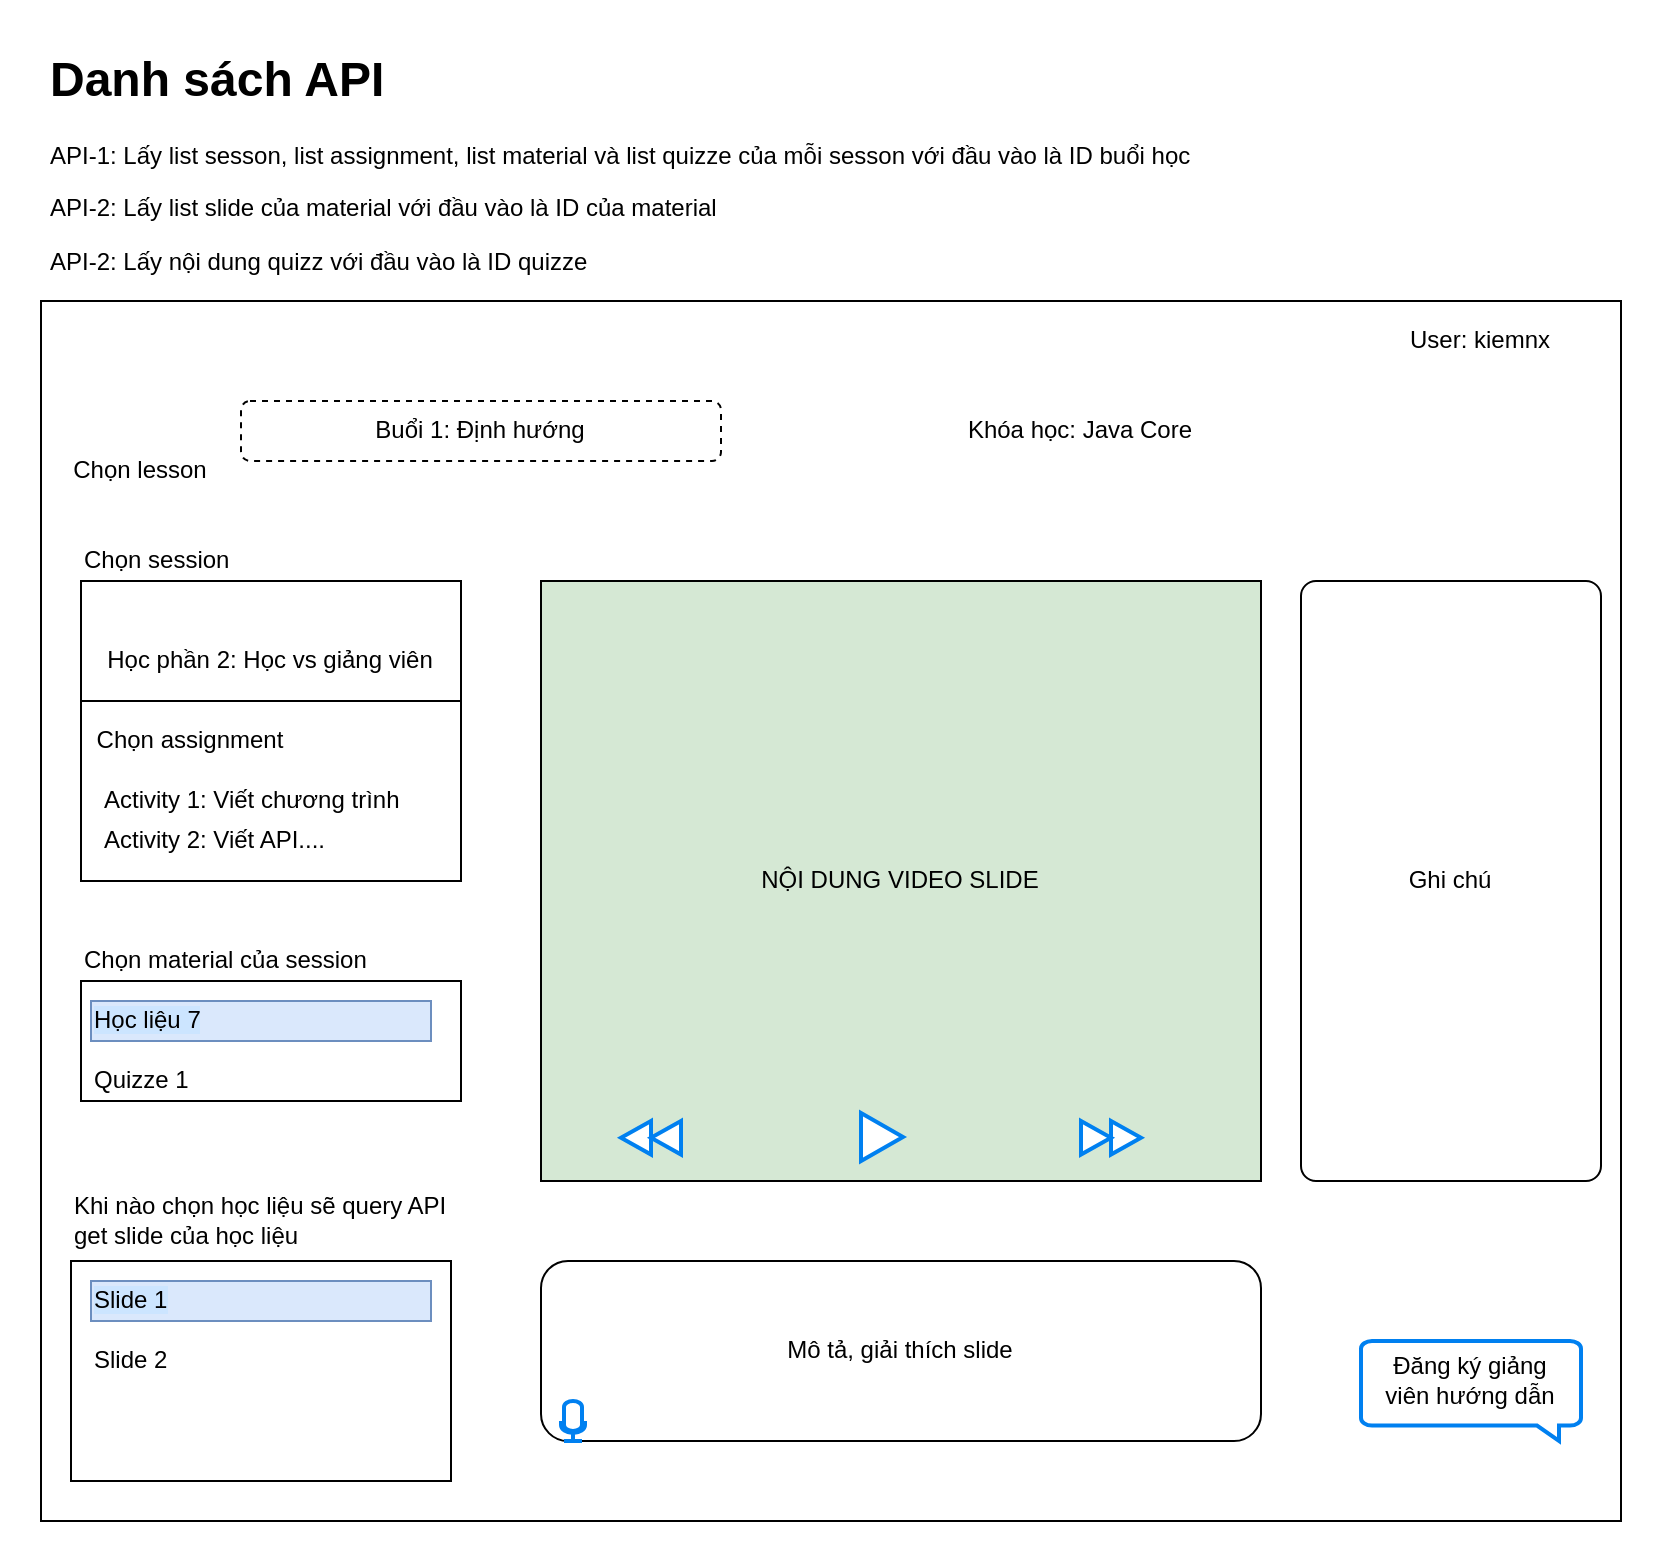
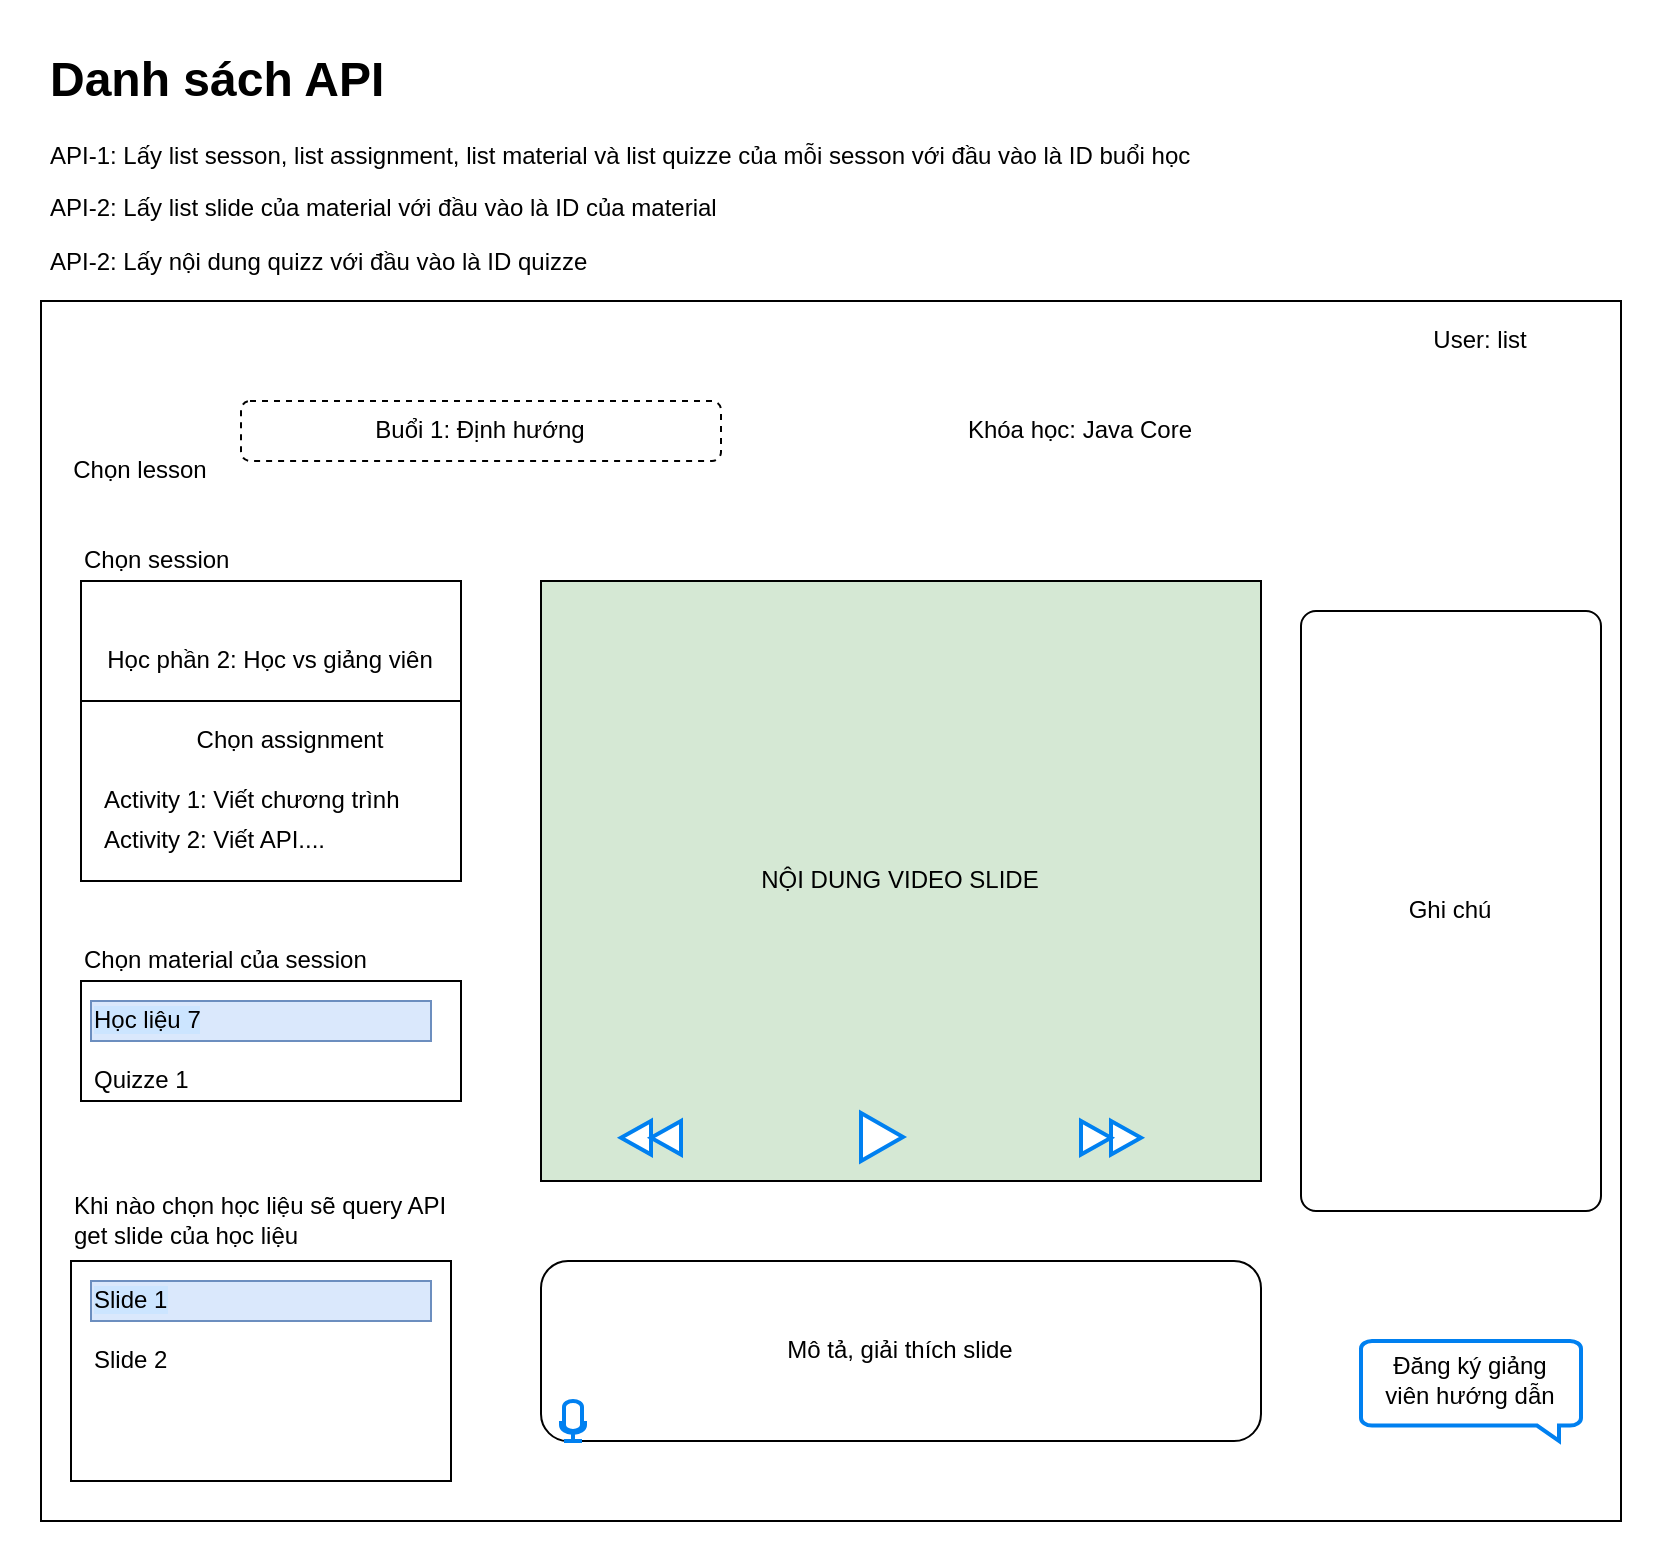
  <mxCell id="0" />
  <mxCell id="1" parent="0" />
  <mxCell id="2" value="" style="rounded=0;whiteSpace=wrap;html=1;" parent="1" vertex="1"><mxGeometry x="20" y="150" width="790" height="610" as="geometry" /></mxCell>
  <mxCell id="3" value="Buổi 1: Định hướng" style="rounded=1;whiteSpace=wrap;html=1;dashed=1;" parent="1" vertex="1"><mxGeometry x="120" y="200" width="240" height="30" as="geometry" /></mxCell>
  <mxCell id="4" value="Chọn lesson" style="text;html=1;strokeColor=none;fillColor=none;align=center;verticalAlign=middle;whiteSpace=wrap;rounded=0;" parent="1" vertex="1"><mxGeometry x="30" y="225" width="80" height="20" as="geometry" /></mxCell>
- <mxCell id="5" value="User: kiemnx" style="text;html=1;strokeColor=none;fillColor=none;align=center;verticalAlign=middle;whiteSpace=wrap;rounded=0;" parent="1" vertex="1"><mxGeometry x="690" y="160" width="100" height="20" as="geometry" /></mxCell>
+ <mxCell id="5" value="User: list" style="text;html=1;strokeColor=none;fillColor=none;align=center;verticalAlign=middle;whiteSpace=wrap;rounded=0;" parent="1" vertex="1"><mxGeometry x="690" y="160" width="100" height="20" as="geometry" /></mxCell>
  <mxCell id="6" value="" style="rounded=0;whiteSpace=wrap;html=1;" parent="1" vertex="1"><mxGeometry x="40" y="290" width="190" height="60" as="geometry" /></mxCell>
  <mxCell id="7" value="Chọn session" style="text;html=1;strokeColor=none;fillColor=none;align=left;verticalAlign=middle;whiteSpace=wrap;rounded=0;" parent="1" vertex="1"><mxGeometry x="40" y="270" width="110" height="20" as="geometry" /></mxCell>
  <mxCell id="8" value="Học phần 2: Học vs giảng viên" style="text;html=1;strokeColor=none;fillColor=none;align=center;verticalAlign=middle;whiteSpace=wrap;rounded=0;" parent="1" vertex="1"><mxGeometry x="50" y="320" width="170" height="20" as="geometry" /></mxCell>
  <mxCell id="9" value="" style="rounded=0;whiteSpace=wrap;html=1;" parent="1" vertex="1"><mxGeometry x="40" y="350" width="190" height="90" as="geometry" /></mxCell>
- <mxCell id="10" value="Chọn assignment" style="text;html=1;strokeColor=none;fillColor=none;align=center;verticalAlign=middle;whiteSpace=wrap;rounded=0;" parent="1" vertex="1"><mxGeometry x="40" y="360" width="110" height="20" as="geometry" /></mxCell>
+ <mxCell id="10" value="Chọn assignment" style="text;html=1;strokeColor=none;fillColor=none;align=center;verticalAlign=middle;whiteSpace=wrap;rounded=0;" parent="1" vertex="1"><mxGeometry x="90" y="360" width="110" height="20" as="geometry" /></mxCell>
  <mxCell id="11" value="Activity 1: Viết chương trình" style="text;html=1;strokeColor=none;fillColor=none;align=left;verticalAlign=middle;whiteSpace=wrap;rounded=0;" parent="1" vertex="1"><mxGeometry x="50" y="390" width="160" height="20" as="geometry" /></mxCell>
  <mxCell id="12" value="Activity 2: Viết API...." style="text;html=1;strokeColor=none;fillColor=none;align=left;verticalAlign=middle;whiteSpace=wrap;rounded=0;" parent="1" vertex="1"><mxGeometry x="50" y="410" width="170" height="20" as="geometry" /></mxCell>
  <mxCell id="13" value="" style="rounded=0;whiteSpace=wrap;html=1;" parent="1" vertex="1"><mxGeometry x="40" y="490" width="190" height="60" as="geometry" /></mxCell>
  <mxCell id="14" value="Chọn material của session" style="text;html=1;strokeColor=none;fillColor=none;align=left;verticalAlign=middle;whiteSpace=wrap;rounded=0;" parent="1" vertex="1"><mxGeometry x="40" y="470" width="150" height="20" as="geometry" /></mxCell>
  <mxCell id="15" value="&lt;span style=&quot;background-color: rgb(204 , 229 , 255)&quot;&gt;Học liệu 7&lt;/span&gt;" style="text;html=1;strokeColor=#6c8ebf;fillColor=#dae8fc;align=left;verticalAlign=middle;whiteSpace=wrap;rounded=0;" parent="1" vertex="1"><mxGeometry x="45" y="500" width="170" height="20" as="geometry" /></mxCell>
  <mxCell id="16" value="" style="rounded=0;whiteSpace=wrap;html=1;" parent="1" vertex="1"><mxGeometry x="35" y="630" width="190" height="110" as="geometry" /></mxCell>
  <mxCell id="17" value="NỘI DUNG VIDEO SLIDE" style="rounded=0;whiteSpace=wrap;html=1;fillColor=#d5e8d4;" parent="1" vertex="1"><mxGeometry x="270" y="290" width="360" height="300" as="geometry" /></mxCell>
  <mxCell id="18" value="&lt;span style=&quot;background-color: rgb(204 , 229 , 255)&quot;&gt;Slide 1&lt;/span&gt;" style="text;html=1;strokeColor=#6c8ebf;fillColor=#dae8fc;align=left;verticalAlign=middle;whiteSpace=wrap;rounded=0;" parent="1" vertex="1"><mxGeometry x="45" y="640" width="170" height="20" as="geometry" /></mxCell>
  <mxCell id="19" value="Slide 2" style="text;html=1;strokeColor=none;fillColor=none;align=left;verticalAlign=middle;whiteSpace=wrap;rounded=0;" parent="1" vertex="1"><mxGeometry x="45" y="670" width="170" height="20" as="geometry" /></mxCell>
  <mxCell id="20" value="Khi nào chọn học liệu sẽ query API get slide của học liệu" style="text;html=1;strokeColor=none;fillColor=none;align=left;verticalAlign=middle;whiteSpace=wrap;rounded=0;" parent="1" vertex="1"><mxGeometry x="35" y="600" width="195" height="20" as="geometry" /></mxCell>
  <mxCell id="21" value="" style="html=1;verticalLabelPosition=bottom;align=center;labelBackgroundColor=#ffffff;verticalAlign=top;strokeWidth=2;strokeColor=#0080F0;shadow=0;dashed=0;shape=mxgraph.ios7.icons.forward;" parent="1" vertex="1"><mxGeometry x="540" y="560" width="30" height="16.8" as="geometry" /></mxCell>
  <mxCell id="22" value="" style="html=1;verticalLabelPosition=bottom;align=center;labelBackgroundColor=#ffffff;verticalAlign=top;strokeWidth=2;strokeColor=#0080F0;shadow=0;dashed=0;shape=mxgraph.ios7.icons.backward;" parent="1" vertex="1"><mxGeometry x="310" y="560" width="30" height="16.8" as="geometry" /></mxCell>
  <mxCell id="23" value="" style="html=1;verticalLabelPosition=bottom;align=center;labelBackgroundColor=#ffffff;verticalAlign=top;strokeWidth=2;strokeColor=#0080F0;shadow=0;dashed=0;shape=mxgraph.ios7.icons.play;" parent="1" vertex="1"><mxGeometry x="430" y="556" width="21" height="24" as="geometry" /></mxCell>
  <mxCell id="24" value="Mô tả, giải thích slide" style="rounded=1;whiteSpace=wrap;html=1;" parent="1" vertex="1"><mxGeometry x="270" y="630" width="360" height="90" as="geometry" /></mxCell>
  <mxCell id="25" value="" style="html=1;verticalLabelPosition=bottom;align=center;labelBackgroundColor=#ffffff;verticalAlign=top;strokeWidth=2;strokeColor=#0080F0;shadow=0;dashed=0;shape=mxgraph.ios7.icons.microphone;" parent="1" vertex="1"><mxGeometry x="280" y="700" width="12" height="20" as="geometry" /></mxCell>
- <mxCell id="26" value="Ghi chú" style="rounded=1;whiteSpace=wrap;html=1;arcSize=5;" parent="1" vertex="1"><mxGeometry x="650" y="290" width="150" height="300" as="geometry" /></mxCell>
+ <mxCell id="26" value="Ghi chú" style="rounded=1;whiteSpace=wrap;html=1;arcSize=5;" parent="1" vertex="1"><mxGeometry x="650" y="305" width="150" height="300" as="geometry" /></mxCell>
  <mxCell id="27" value="&lt;h1&gt;Danh sách API&lt;/h1&gt;&lt;p&gt;API-1: Lấy list sesson, list assignment, list material và list quizze của mỗi sesson với đầu vào là ID buổi học&lt;/p&gt;&lt;p&gt;API-2: Lấy list slide của material với đầu vào là ID của material&lt;/p&gt;&lt;p&gt;API-2: Lấy nội dung quizz với đầu vào là ID quizze&lt;/p&gt;" style="text;html=1;strokeColor=none;fillColor=none;spacing=5;spacingTop=-20;whiteSpace=wrap;overflow=hidden;rounded=0;" parent="1" vertex="1"><mxGeometry x="20" y="20" width="650" height="120" as="geometry" /></mxCell>
  <mxCell id="28" value="Quizze 1" style="text;html=1;strokeColor=none;fillColor=none;align=left;verticalAlign=middle;whiteSpace=wrap;rounded=0;" parent="1" vertex="1"><mxGeometry x="45" y="530" width="170" height="20" as="geometry" /></mxCell>
  <mxCell id="29" value="Khóa học: Java Core" style="text;html=1;strokeColor=none;fillColor=none;align=center;verticalAlign=middle;whiteSpace=wrap;rounded=0;" vertex="1" parent="1"><mxGeometry x="470" y="205" width="140" height="20" as="geometry" /></mxCell>
  <mxCell id="30" value="" style="html=1;verticalLabelPosition=bottom;align=center;labelBackgroundColor=#ffffff;verticalAlign=top;strokeWidth=2;strokeColor=#0080F0;shadow=0;dashed=0;shape=mxgraph.ios7.icons.message;" vertex="1" parent="1"><mxGeometry x="680" y="670" width="110" height="50" as="geometry" /></mxCell>
  <mxCell id="31" value="Đăng ký giảng viên hướng dẫn" style="text;html=1;strokeColor=none;fillColor=none;align=center;verticalAlign=middle;whiteSpace=wrap;rounded=0;" vertex="1" parent="1"><mxGeometry x="685" y="680" width="100" height="20" as="geometry" /></mxCell>
